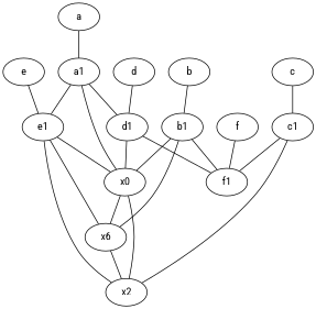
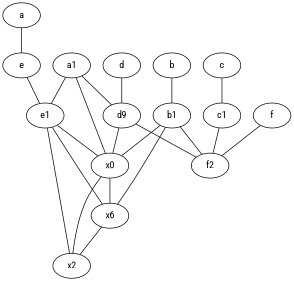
  graph {
    fontname="Roboto Condensed"
    node [fontname="Roboto Condensed" labelfontsize=50]
    edge [fontname="Roboto Condensed"]
    e
    e1
    x0
    x2
    n5 [label=x6]
-   d1
-   f1
+   d1 [label=d9]
+   f1 [label=f2]
    a1
    c
    c1
    b1
    a
    b
    d
    f
    e -- e1
    e1 -- x0
    e1 -- x2
    e1 -- n5
    x0 -- x2
    x0 -- n5
    n5 -- x2
    d1 -- x0
    d1 -- f1
    a1 -- e1
    a1 -- x0
    a1 -- d1
    c -- c1
-   c1 -- x2
    c1 -- f1
    b1 -- x0
    b1 -- n5
    b1 -- f1
-   a -- a1
+   a -- e
    b -- b1
    d -- d1
    f -- f1
  }
